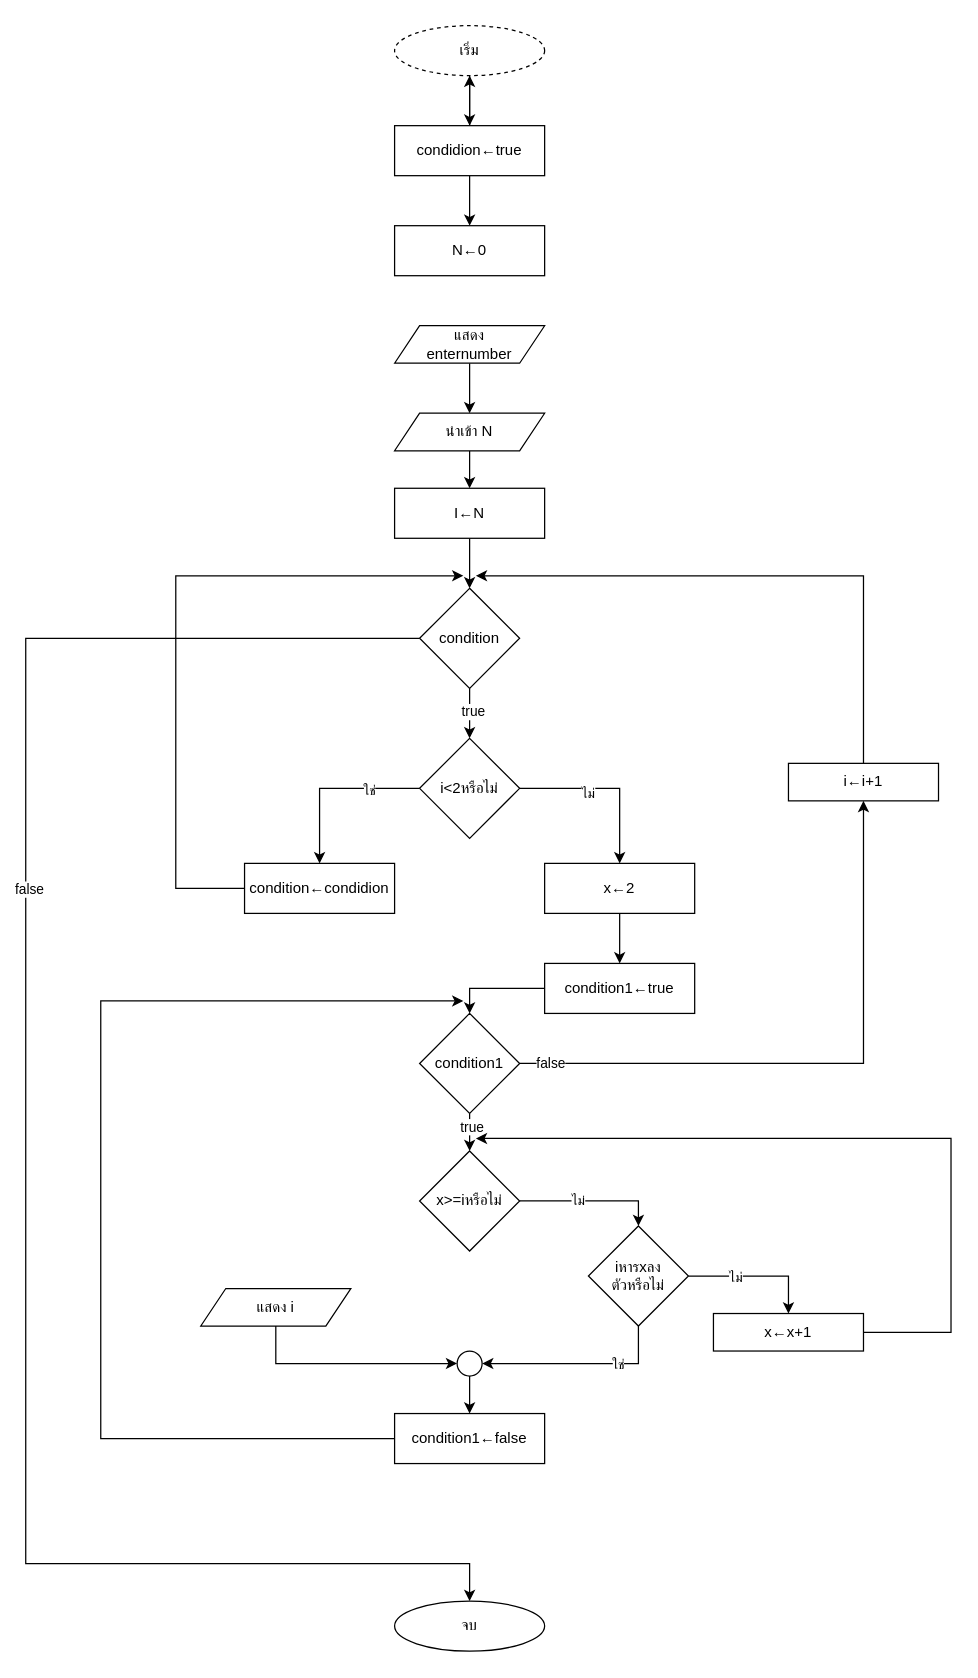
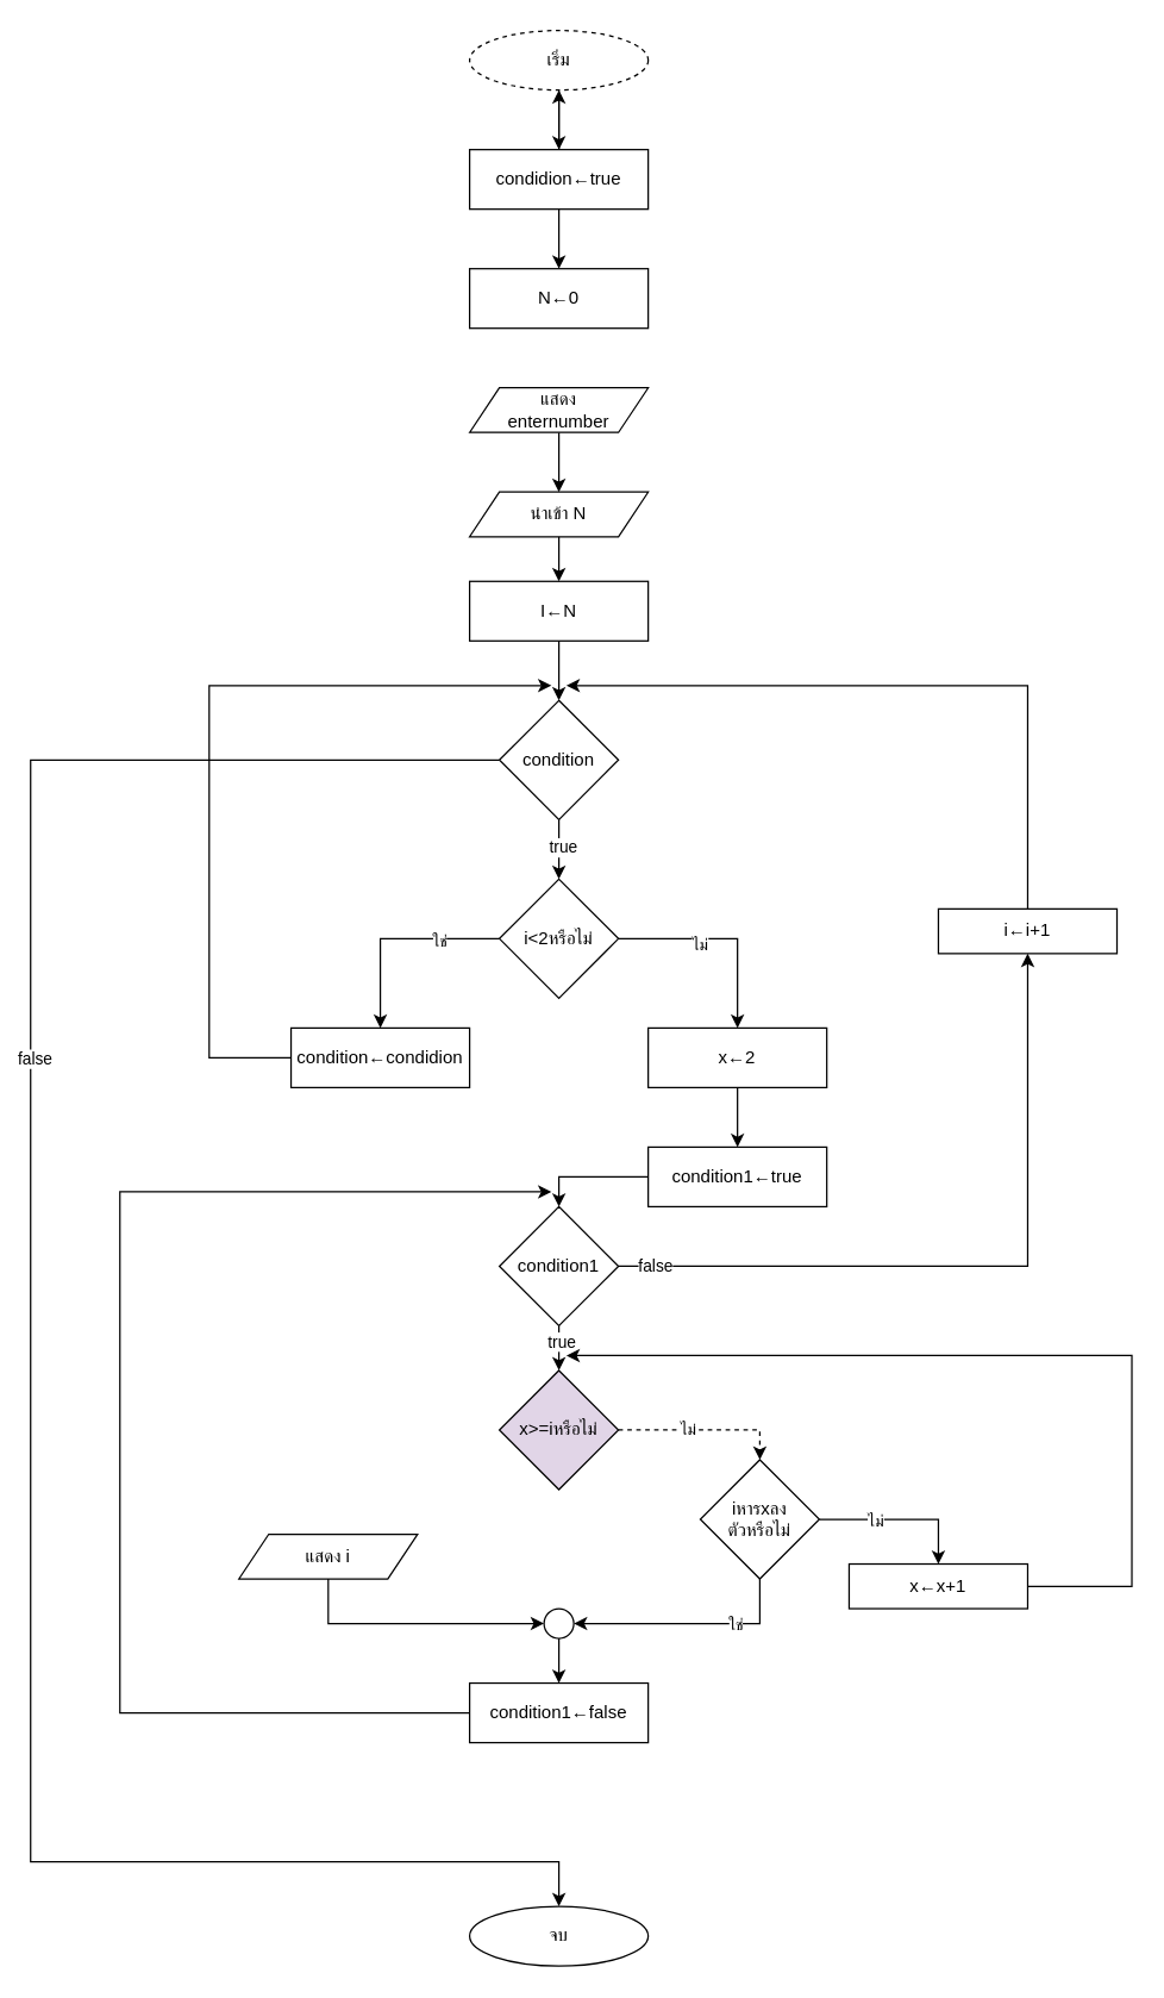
  <mxCell id="0" />
  <mxCell id="1" parent="0" />
  <mxCell id="2" value="" style="edgeStyle=none;html=1;entryX=0.5;entryY=0;entryDx=0;entryDy=0;" parent="1" source="3" target="11" edge="1"><mxGeometry relative="1" as="geometry" /></mxCell>
  <mxCell id="3" value="เริ่ม" style="ellipse;whiteSpace=wrap;html=1;dashed=1;" parent="1" vertex="1"><mxGeometry x="315" y="20" width="120" height="40" as="geometry" /></mxCell>
  <mxCell id="4" value="" style="edgeStyle=none;html=1;" parent="1" source="5" target="8" edge="1"><mxGeometry relative="1" as="geometry" /></mxCell>
  <mxCell id="5" value="แสดง&lt;div&gt;enternumber&lt;/div&gt;" style="shape=parallelogram;perimeter=parallelogramPerimeter;whiteSpace=wrap;html=1;fixedSize=1;" parent="1" vertex="1"><mxGeometry x="315" y="260" width="120" height="30" as="geometry" /></mxCell>
  <mxCell id="6" value="N←0" style="whiteSpace=wrap;html=1;" parent="1" vertex="1"><mxGeometry x="315" y="180" width="120" height="40" as="geometry" /></mxCell>
  <mxCell id="7" value="" style="edgeStyle=none;html=1;entryX=0.5;entryY=0;entryDx=0;entryDy=0;" parent="1" source="8" target="13" edge="1"><mxGeometry relative="1" as="geometry"><mxPoint x="376" y="400" as="targetPoint" /></mxGeometry></mxCell>
  <mxCell id="8" value="นำเข้า N" style="shape=parallelogram;perimeter=parallelogramPerimeter;whiteSpace=wrap;html=1;fixedSize=1;" parent="1" vertex="1"><mxGeometry x="315" y="330" width="120" height="30" as="geometry" /></mxCell>
  <mxCell id="9" value="" style="edgeStyle=none;html=1;" parent="1" source="11" target="6" edge="1"><mxGeometry relative="1" as="geometry"><mxPoint x="375" y="170" as="targetPoint" /></mxGeometry></mxCell>
  <mxCell id="10" value="" style="edgeStyle=none;html=1;" parent="1" source="11" target="3" edge="1"><mxGeometry relative="1" as="geometry" /></mxCell>
  <mxCell id="11" value="condidion←true" style="whiteSpace=wrap;html=1;" parent="1" vertex="1"><mxGeometry x="315" y="100" width="120" height="40" as="geometry" /></mxCell>
  <mxCell id="12" value="" style="edgeStyle=none;html=1;" parent="1" source="13" target="18" edge="1"><mxGeometry relative="1" as="geometry" /></mxCell>
  <mxCell id="13" value="I←N" style="whiteSpace=wrap;html=1;" parent="1" vertex="1"><mxGeometry x="315" y="390" width="120" height="40" as="geometry" /></mxCell>
  <mxCell id="14" value="" style="edgeStyle=none;html=1;entryX=0.5;entryY=0;entryDx=0;entryDy=0;" parent="1" source="18" target="23" edge="1"><mxGeometry relative="1" as="geometry"><mxPoint x="375" y="600" as="targetPoint" /></mxGeometry></mxCell>
  <mxCell id="15" value="true" style="edgeLabel;html=1;align=center;verticalAlign=middle;resizable=0;points=[];" parent="14" vertex="1" connectable="0"><mxGeometry x="-0.116" y="2" relative="1" as="geometry"><mxPoint as="offset" /></mxGeometry></mxCell>
  <mxCell id="16" value="" style="edgeStyle=orthogonalEdgeStyle;html=1;rounded=0;entryX=0.5;entryY=0;entryDx=0;entryDy=0;" parent="1" source="18" target="51" edge="1"><mxGeometry relative="1" as="geometry"><mxPoint x="30" y="1250" as="targetPoint" /><Array as="points"><mxPoint x="20" y="510" /><mxPoint x="20" y="1250" /><mxPoint x="375" y="1250" /></Array></mxGeometry></mxCell>
  <mxCell id="17" value="false" style="edgeLabel;html=1;align=center;verticalAlign=middle;resizable=0;points=[];" parent="16" vertex="1" connectable="0"><mxGeometry x="-0.285" y="2" relative="1" as="geometry"><mxPoint as="offset" /></mxGeometry></mxCell>
  <mxCell id="18" value="condition" style="rhombus;whiteSpace=wrap;html=1;" parent="1" vertex="1"><mxGeometry x="335" y="470" width="80" height="80" as="geometry" /></mxCell>
  <mxCell id="19" value="" style="edgeStyle=orthogonalEdgeStyle;html=1;entryX=0.5;entryY=0;entryDx=0;entryDy=0;rounded=0;" parent="1" source="23" target="27" edge="1"><mxGeometry relative="1" as="geometry"><mxPoint x="520" y="650" as="targetPoint" /></mxGeometry></mxCell>
  <mxCell id="20" value="ไม่" style="edgeLabel;html=1;align=center;verticalAlign=middle;resizable=0;points=[];" parent="19" vertex="1" connectable="0"><mxGeometry x="-0.225" y="-3" relative="1" as="geometry"><mxPoint as="offset" /></mxGeometry></mxCell>
  <mxCell id="21" value="" style="edgeStyle=orthogonalEdgeStyle;html=1;rounded=0;entryX=0.5;entryY=0;entryDx=0;entryDy=0;" parent="1" source="23" target="25" edge="1"><mxGeometry relative="1" as="geometry"><mxPoint x="240" y="630" as="targetPoint" /></mxGeometry></mxCell>
  <mxCell id="22" value="ใช่" style="edgeLabel;html=1;align=center;verticalAlign=middle;resizable=0;points=[];" parent="21" vertex="1" connectable="0"><mxGeometry x="-0.417" y="1" relative="1" as="geometry"><mxPoint as="offset" /></mxGeometry></mxCell>
  <mxCell id="23" value="i&amp;lt;2หรือไม่" style="rhombus;whiteSpace=wrap;html=1;" parent="1" vertex="1"><mxGeometry x="335" y="590" width="80" height="80" as="geometry" /></mxCell>
  <mxCell id="24" value="" style="edgeStyle=orthogonalEdgeStyle;html=1;rounded=0;" parent="1" source="25" edge="1"><mxGeometry relative="1" as="geometry"><mxPoint x="370" y="460" as="targetPoint" /><Array as="points"><mxPoint x="140" y="710" /><mxPoint x="140" y="460" /></Array></mxGeometry></mxCell>
  <mxCell id="25" value="condition←condidion" style="whiteSpace=wrap;html=1;" parent="1" vertex="1"><mxGeometry x="195" y="690" width="120" height="40" as="geometry" /></mxCell>
  <mxCell id="26" value="" style="edgeStyle=none;html=1;" parent="1" source="27" target="29" edge="1"><mxGeometry relative="1" as="geometry" /></mxCell>
  <mxCell id="27" value="x←2" style="whiteSpace=wrap;html=1;" parent="1" vertex="1"><mxGeometry x="435" y="690" width="120" height="40" as="geometry" /></mxCell>
  <mxCell id="28" value="" style="edgeStyle=orthogonalEdgeStyle;html=1;rounded=0;entryX=0.5;entryY=0;entryDx=0;entryDy=0;" parent="1" source="29" target="34" edge="1"><mxGeometry relative="1" as="geometry" /></mxCell>
  <mxCell id="29" value="condition1←true" style="whiteSpace=wrap;html=1;" parent="1" vertex="1"><mxGeometry x="435" y="770" width="120" height="40" as="geometry" /></mxCell>
  <mxCell id="30" value="" style="edgeStyle=none;html=1;" parent="1" source="34" target="37" edge="1"><mxGeometry relative="1" as="geometry" /></mxCell>
  <mxCell id="31" value="true" style="edgeLabel;html=1;align=center;verticalAlign=middle;resizable=0;points=[];" parent="30" vertex="1" connectable="0"><mxGeometry x="-0.317" y="1" relative="1" as="geometry"><mxPoint as="offset" /></mxGeometry></mxCell>
  <mxCell id="32" value="" style="edgeStyle=orthogonalEdgeStyle;html=1;rounded=0;entryX=0.5;entryY=1;entryDx=0;entryDy=0;" parent="1" source="34" target="53" edge="1"><mxGeometry relative="1" as="geometry"><mxPoint x="690" y="400" as="targetPoint" /><Array as="points"><mxPoint x="690" y="850" /></Array></mxGeometry></mxCell>
  <mxCell id="33" value="false" style="edgeLabel;html=1;align=center;verticalAlign=middle;resizable=0;points=[];" parent="32" vertex="1" connectable="0"><mxGeometry x="-0.9" y="1" relative="1" as="geometry"><mxPoint as="offset" /></mxGeometry></mxCell>
  <mxCell id="34" value="condition1" style="rhombus;whiteSpace=wrap;html=1;" parent="1" vertex="1"><mxGeometry x="335" y="810" width="80" height="80" as="geometry" /></mxCell>
- <mxCell id="35" value="" style="edgeStyle=orthogonalEdgeStyle;html=1;rounded=0;entryX=0.5;entryY=0;entryDx=0;entryDy=0;" parent="1" source="37" target="42" edge="1"><mxGeometry relative="1" as="geometry" /></mxCell>
+ <mxCell id="35" value="" style="edgeStyle=orthogonalEdgeStyle;html=1;rounded=0;entryX=0.5;entryY=0;entryDx=0;entryDy=0;dashed=1;" parent="1" source="37" target="42" edge="1"><mxGeometry relative="1" as="geometry" /></mxCell>
  <mxCell id="36" value="ไม่" style="edgeLabel;html=1;align=center;verticalAlign=middle;resizable=0;points=[];" parent="35" vertex="1" connectable="0"><mxGeometry x="-0.206" y="1" relative="1" as="geometry"><mxPoint as="offset" /></mxGeometry></mxCell>
- <mxCell id="37" value="x&amp;gt;=iหรือไม่" style="rhombus;whiteSpace=wrap;html=1;" parent="1" vertex="1"><mxGeometry x="335" y="920" width="80" height="80" as="geometry" /></mxCell>
+ <mxCell id="37" value="x&amp;gt;=iหรือไม่" style="rhombus;whiteSpace=wrap;html=1;fillColor=#e1d5e7;" parent="1" vertex="1"><mxGeometry x="335" y="920" width="80" height="80" as="geometry" /></mxCell>
  <mxCell id="38" value="" style="edgeStyle=orthogonalEdgeStyle;html=1;rounded=0;entryX=1;entryY=0.5;entryDx=0;entryDy=0;" parent="1" source="42" target="50" edge="1"><mxGeometry relative="1" as="geometry"><mxPoint x="410" y="1050" as="targetPoint" /><Array as="points"><mxPoint x="510" y="1090" /></Array></mxGeometry></mxCell>
  <mxCell id="39" value="ใช่" style="edgeLabel;html=1;align=center;verticalAlign=middle;resizable=0;points=[];" parent="38" vertex="1" connectable="0"><mxGeometry x="-0.4" relative="1" as="geometry"><mxPoint as="offset" /></mxGeometry></mxCell>
  <mxCell id="40" value="" style="edgeStyle=orthogonalEdgeStyle;html=1;rounded=0;entryX=0.5;entryY=0;entryDx=0;entryDy=0;" parent="1" source="42" target="46" edge="1"><mxGeometry relative="1" as="geometry"><mxPoint x="630" y="1020" as="targetPoint" /></mxGeometry></mxCell>
  <mxCell id="41" value="ไม่" style="edgeLabel;html=1;align=center;verticalAlign=middle;resizable=0;points=[];" parent="40" vertex="1" connectable="0"><mxGeometry x="-0.326" relative="1" as="geometry"><mxPoint as="offset" /></mxGeometry></mxCell>
  <mxCell id="42" value="iหารxลง&lt;div&gt;ตัวหรือไม่&lt;/div&gt;" style="rhombus;whiteSpace=wrap;html=1;" parent="1" vertex="1"><mxGeometry x="470" y="980" width="80" height="80" as="geometry" /></mxCell>
  <mxCell id="43" value="" style="edgeStyle=orthogonalEdgeStyle;html=1;rounded=0;entryX=0;entryY=0.5;entryDx=0;entryDy=0;" parent="1" source="44" target="50" edge="1"><mxGeometry relative="1" as="geometry"><mxPoint x="370" y="1090" as="targetPoint" /><Array as="points"><mxPoint x="220" y="1090" /></Array></mxGeometry></mxCell>
  <mxCell id="44" value="แสดง i" style="shape=parallelogram;perimeter=parallelogramPerimeter;whiteSpace=wrap;html=1;fixedSize=1;" parent="1" vertex="1"><mxGeometry x="160" y="1030" width="120" height="30" as="geometry" /></mxCell>
  <mxCell id="45" value="" style="edgeStyle=orthogonalEdgeStyle;html=1;rounded=0;" parent="1" source="46" edge="1"><mxGeometry relative="1" as="geometry"><mxPoint x="380" y="910" as="targetPoint" /><Array as="points"><mxPoint x="760" y="1065" /><mxPoint x="760" y="910" /></Array></mxGeometry></mxCell>
  <mxCell id="46" value="x←x+1" style="whiteSpace=wrap;html=1;" parent="1" vertex="1"><mxGeometry x="570" y="1050" width="120" height="30" as="geometry" /></mxCell>
  <mxCell id="47" value="" style="edgeStyle=orthogonalEdgeStyle;html=1;rounded=0;" parent="1" source="48" edge="1"><mxGeometry relative="1" as="geometry"><mxPoint x="370" y="800" as="targetPoint" /><Array as="points"><mxPoint x="80" y="1150" /><mxPoint x="80" y="800" /></Array></mxGeometry></mxCell>
  <mxCell id="48" value="condition1←false" style="whiteSpace=wrap;html=1;" parent="1" vertex="1"><mxGeometry x="315" y="1130" width="120" height="40" as="geometry" /></mxCell>
  <mxCell id="49" value="" style="edgeStyle=none;html=1;" parent="1" source="50" target="48" edge="1"><mxGeometry relative="1" as="geometry" /></mxCell>
  <mxCell id="50" value="" style="ellipse;whiteSpace=wrap;html=1;aspect=fixed;" parent="1" vertex="1"><mxGeometry x="365" y="1080" width="20" height="20" as="geometry" /></mxCell>
  <mxCell id="51" value="จบ" style="ellipse;whiteSpace=wrap;html=1;" parent="1" vertex="1"><mxGeometry x="315" y="1280" width="120" height="40" as="geometry" /></mxCell>
  <mxCell id="52" value="" style="edgeStyle=orthogonalEdgeStyle;html=1;rounded=0;" parent="1" source="53" edge="1"><mxGeometry relative="1" as="geometry"><mxPoint x="380" y="460" as="targetPoint" /><Array as="points"><mxPoint x="690" y="460" /></Array></mxGeometry></mxCell>
  <mxCell id="53" value="i←i+1" style="whiteSpace=wrap;html=1;" parent="1" vertex="1"><mxGeometry x="630" y="610" width="120" height="30" as="geometry" /></mxCell>
